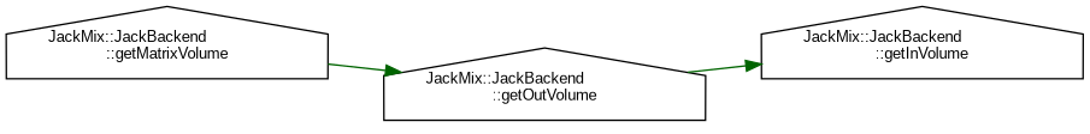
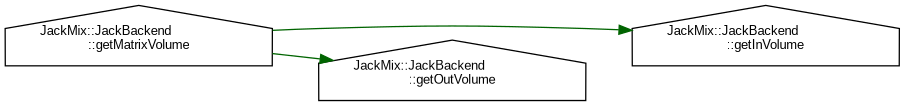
  digraph {
    fontname="Liberation Sans"
    rankdir=LR
    node [color=black fillcolor=white fontname="Liberation Sans" fontsize=10 shape=house style=filled]
    edge [color=darkgreen fontname="Liberation Sans" fontsize=10 labelfontname=Helvetica labelfontsize=10 style=solid]
    n1 [height=0.2 label="JackMix::JackBackend\l::getMatrixVolume" width=0.4]
    n2 [height=0.2 label="JackMix::JackBackend\l::getInVolume" width=0.4]
    n3 [height=0.2 label="JackMix::JackBackend\l::getOutVolume" width=0.4]
-   n3 -> n2
+   n1 -> n2
    n1 -> n3
  }
